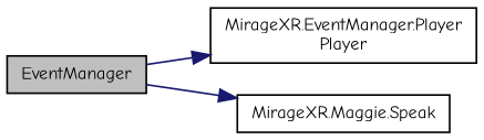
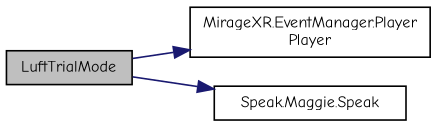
  digraph {
    fontname="Comic Neue"
    rankdir=LR
    node [color=black fillcolor=white fontname="Comic Neue" fontsize=10 shape=record style=filled]
    edge [color=midnightblue fontname="Comic Neue" fontsize=10 labelfontname=Helvetica labelfontsize=10 style=solid]
-   n1 [fillcolor=grey75 fontcolor=black height=0.2 label=EventManager width=0.4]
+   n1 [fillcolor=grey75 fontcolor=black height=0.2 label=LuftTrialMode width=0.4]
    n2 [height=0.2 label="MirageXR.EventManager.Player\lPlayer" width=0.4]
-   n3 [height=0.2 label="MirageXR.Maggie.Speak" width=0.4]
+   n3 [height=0.2 label="Speak.Maggie.Speak" width=0.4]
    n1 -> n2
    n1 -> n3
  }
